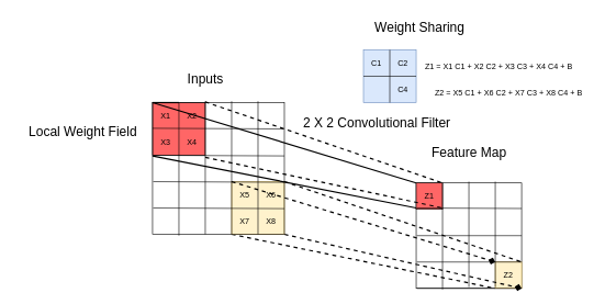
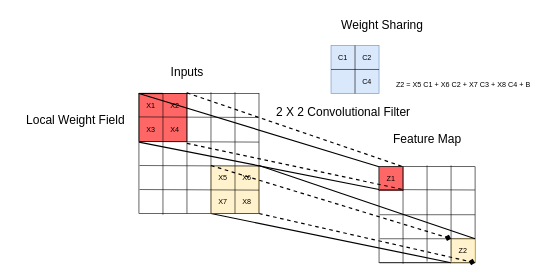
  <mxCell id="0" />
  <mxCell id="1" parent="0" />
- <mxCell id="2" value="" style="endArrow=none;html=1;strokeWidth=2;rounded=0;exitX=0;exitY=1;exitDx=0;exitDy=0;entryX=0;entryY=1;entryDx=0;entryDy=0;dashed=1;" edge="1" parent="1" source="48" target="50"><mxGeometry width="50" height="50" relative="1" as="geometry"><mxPoint x="631" y="585" as="sourcePoint" /><mxPoint x="1031" y="707" as="targetPoint" /></mxGeometry></mxCell>
+ <mxCell id="2" value="" style="endArrow=none;html=1;strokeWidth=2;rounded=0;exitX=0;exitY=1;exitDx=0;exitDy=0;entryX=0;entryY=1;entryDx=0;entryDy=0;dashed=0;" edge="1" parent="1" source="48" target="50"><mxGeometry width="50" height="50" relative="1" as="geometry"><mxPoint x="631" y="585" as="sourcePoint" /><mxPoint x="1031" y="707" as="targetPoint" /></mxGeometry></mxCell>
  <mxCell id="3" value="" style="whiteSpace=wrap;html=1;aspect=fixed;fillStyle=auto;fillColor=none;" vertex="1" parent="1"><mxGeometry x="631" y="277" width="160" height="160" as="geometry" /></mxCell>
  <mxCell id="4" value="" style="rounded=0;whiteSpace=wrap;html=1;fillColor=#fff2cc;strokeColor=#d6b656;" vertex="1" parent="1"><mxGeometry x="751" y="397" width="40" height="40" as="geometry" /></mxCell>
  <mxCell id="5" value="" style="endArrow=diamond;html=1;strokeWidth=2;rounded=0;exitX=1;exitY=1;exitDx=0;exitDy=0;entryX=1;entryY=1;entryDx=0;entryDy=0;dashed=1;" edge="1" parent="1" source="49" target="50"><mxGeometry width="50" height="50" relative="1" as="geometry"><mxPoint x="481" y="575" as="sourcePoint" /><mxPoint x="881" y="657" as="targetPoint" /></mxGeometry></mxCell>
  <mxCell id="6" value="" style="whiteSpace=wrap;html=1;aspect=fixed;fillColor=#fff2cc;strokeColor=#d6b656;" vertex="1" parent="1"><mxGeometry x="351" y="275" width="80" height="80" as="geometry" /></mxCell>
  <mxCell id="7" value="" style="whiteSpace=wrap;html=1;aspect=fixed;fillColor=#FF6666;" vertex="1" parent="1"><mxGeometry x="631" y="277" width="40" height="40" as="geometry" /></mxCell>
  <mxCell id="8" value="" style="whiteSpace=wrap;html=1;aspect=fixed;fillColor=#FF6666;" vertex="1" parent="1"><mxGeometry x="231" y="155" width="80" height="80" as="geometry" /></mxCell>
  <mxCell id="9" value="X1" style="text;html=1;align=center;verticalAlign=middle;whiteSpace=wrap;rounded=0;" vertex="1" parent="1"><mxGeometry x="231" y="155" width="40" height="40" as="geometry" /></mxCell>
  <mxCell id="10" value="X2" style="text;html=1;align=center;verticalAlign=middle;whiteSpace=wrap;rounded=0;" vertex="1" parent="1"><mxGeometry x="271" y="155" width="40" height="40" as="geometry" /></mxCell>
  <mxCell id="11" value="" style="whiteSpace=wrap;html=1;aspect=fixed;fillStyle=auto;fillColor=none;" vertex="1" parent="1"><mxGeometry x="231" y="155" width="200" height="200" as="geometry" /></mxCell>
  <mxCell id="12" value="" style="endArrow=none;html=1;rounded=0;entryX=0;entryY=0.195;entryDx=0;entryDy=0;entryPerimeter=0;exitX=0.995;exitY=0.2;exitDx=0;exitDy=0;exitPerimeter=0;" edge="1" parent="1" source="11" target="11"><mxGeometry width="50" height="50" relative="1" as="geometry"><mxPoint x="451" y="295" as="sourcePoint" /><mxPoint x="241" y="195" as="targetPoint" /></mxGeometry></mxCell>
  <mxCell id="13" value="" style="endArrow=none;html=1;rounded=0;entryX=0;entryY=0.195;entryDx=0;entryDy=0;entryPerimeter=0;exitX=0.995;exitY=0.2;exitDx=0;exitDy=0;exitPerimeter=0;" edge="1" parent="1"><mxGeometry width="50" height="50" relative="1" as="geometry"><mxPoint x="431" y="236" as="sourcePoint" /><mxPoint x="232" y="235" as="targetPoint" /></mxGeometry></mxCell>
  <mxCell id="14" value="" style="endArrow=none;html=1;rounded=0;entryX=0;entryY=0.195;entryDx=0;entryDy=0;entryPerimeter=0;exitX=0.995;exitY=0.2;exitDx=0;exitDy=0;exitPerimeter=0;" edge="1" parent="1"><mxGeometry width="50" height="50" relative="1" as="geometry"><mxPoint x="431" y="276" as="sourcePoint" /><mxPoint x="232" y="275" as="targetPoint" /></mxGeometry></mxCell>
  <mxCell id="15" value="" style="endArrow=none;html=1;rounded=0;entryX=0;entryY=0.195;entryDx=0;entryDy=0;entryPerimeter=0;exitX=0.995;exitY=0.2;exitDx=0;exitDy=0;exitPerimeter=0;" edge="1" parent="1"><mxGeometry width="50" height="50" relative="1" as="geometry"><mxPoint x="431" y="316" as="sourcePoint" /><mxPoint x="232" y="315" as="targetPoint" /></mxGeometry></mxCell>
  <mxCell id="16" value="" style="endArrow=none;html=1;rounded=0;entryX=0.2;entryY=0;entryDx=0;entryDy=0;entryPerimeter=0;exitX=0.2;exitY=1.01;exitDx=0;exitDy=0;exitPerimeter=0;" edge="1" parent="1" source="11" target="11"><mxGeometry width="50" height="50" relative="1" as="geometry"><mxPoint x="750" y="286" as="sourcePoint" /><mxPoint x="551" y="285" as="targetPoint" /></mxGeometry></mxCell>
  <mxCell id="17" value="" style="endArrow=none;html=1;rounded=0;entryX=0.2;entryY=0;entryDx=0;entryDy=0;entryPerimeter=0;exitX=0.2;exitY=1.01;exitDx=0;exitDy=0;exitPerimeter=0;" edge="1" parent="1"><mxGeometry width="50" height="50" relative="1" as="geometry"><mxPoint x="311" y="355" as="sourcePoint" /><mxPoint x="311" y="153" as="targetPoint" /></mxGeometry></mxCell>
  <mxCell id="18" value="" style="endArrow=none;html=1;rounded=0;entryX=0.2;entryY=0;entryDx=0;entryDy=0;entryPerimeter=0;exitX=0.2;exitY=1.01;exitDx=0;exitDy=0;exitPerimeter=0;" edge="1" parent="1"><mxGeometry width="50" height="50" relative="1" as="geometry"><mxPoint x="351" y="355" as="sourcePoint" /><mxPoint x="351" y="153" as="targetPoint" /></mxGeometry></mxCell>
  <mxCell id="19" value="" style="endArrow=none;html=1;rounded=0;entryX=0.2;entryY=0;entryDx=0;entryDy=0;entryPerimeter=0;exitX=0.2;exitY=1.01;exitDx=0;exitDy=0;exitPerimeter=0;" edge="1" parent="1"><mxGeometry width="50" height="50" relative="1" as="geometry"><mxPoint x="391" y="355" as="sourcePoint" /><mxPoint x="391" y="153" as="targetPoint" /></mxGeometry></mxCell>
  <mxCell id="20" value="" style="endArrow=none;html=1;rounded=0;entryX=0;entryY=0.195;entryDx=0;entryDy=0;entryPerimeter=0;exitX=0.995;exitY=0.2;exitDx=0;exitDy=0;exitPerimeter=0;" edge="1" parent="1"><mxGeometry width="50" height="50" relative="1" as="geometry"><mxPoint x="791" y="315.8" as="sourcePoint" /><mxPoint x="631.8" y="315" as="targetPoint" /></mxGeometry></mxCell>
  <mxCell id="21" value="" style="endArrow=none;html=1;rounded=0;entryX=0;entryY=0.195;entryDx=0;entryDy=0;entryPerimeter=0;" edge="1" parent="1"><mxGeometry width="50" height="50" relative="1" as="geometry"><mxPoint x="791" y="357" as="sourcePoint" /><mxPoint x="632" y="357" as="targetPoint" /></mxGeometry></mxCell>
  <mxCell id="22" value="" style="endArrow=none;html=1;rounded=0;entryX=0;entryY=0.195;entryDx=0;entryDy=0;entryPerimeter=0;" edge="1" parent="1"><mxGeometry width="50" height="50" relative="1" as="geometry"><mxPoint x="791" y="397" as="sourcePoint" /><mxPoint x="632" y="397" as="targetPoint" /></mxGeometry></mxCell>
  <mxCell id="23" value="" style="endArrow=none;html=1;rounded=0;entryX=0;entryY=0.195;entryDx=0;entryDy=0;entryPerimeter=0;" edge="1" parent="1"><mxGeometry width="50" height="50" relative="1" as="geometry"><mxPoint x="791" y="437" as="sourcePoint" /><mxPoint x="632" y="437" as="targetPoint" /></mxGeometry></mxCell>
  <mxCell id="24" value="" style="endArrow=none;html=1;rounded=0;entryX=0.2;entryY=0;entryDx=0;entryDy=0;entryPerimeter=0;exitX=0.2;exitY=1.01;exitDx=0;exitDy=0;exitPerimeter=0;" edge="1" parent="1"><mxGeometry width="50" height="50" relative="1" as="geometry"><mxPoint x="671" y="438.6" as="sourcePoint" /><mxPoint x="671" y="277" as="targetPoint" /></mxGeometry></mxCell>
  <mxCell id="25" value="" style="endArrow=none;html=1;rounded=0;entryX=0.2;entryY=0;entryDx=0;entryDy=0;entryPerimeter=0;" edge="1" parent="1"><mxGeometry width="50" height="50" relative="1" as="geometry"><mxPoint x="711" y="435" as="sourcePoint" /><mxPoint x="711" y="275" as="targetPoint" /></mxGeometry></mxCell>
  <mxCell id="26" value="" style="endArrow=none;html=1;rounded=0;entryX=0.2;entryY=0;entryDx=0;entryDy=0;entryPerimeter=0;" edge="1" parent="1"><mxGeometry width="50" height="50" relative="1" as="geometry"><mxPoint x="751" y="435" as="sourcePoint" /><mxPoint x="751" y="275" as="targetPoint" /></mxGeometry></mxCell>
  <mxCell id="27" value="" style="endArrow=none;html=1;strokeWidth=2;rounded=0;exitX=0.4;exitY=-0.005;exitDx=0;exitDy=0;exitPerimeter=0;entryX=0.25;entryY=0;entryDx=0;entryDy=0;dashed=1;" edge="1" parent="1" source="11" target="3"><mxGeometry width="50" height="50" relative="1" as="geometry"><mxPoint x="311" y="105" as="sourcePoint" /><mxPoint x="361" y="55" as="targetPoint" /></mxGeometry></mxCell>
  <mxCell id="28" value="" style="endArrow=none;html=1;strokeWidth=2;rounded=0;exitX=0.4;exitY=-0.005;exitDx=0;exitDy=0;exitPerimeter=0;" edge="1" parent="1"><mxGeometry width="50" height="50" relative="1" as="geometry"><mxPoint x="231" y="236" as="sourcePoint" /><mxPoint x="631" y="315" as="targetPoint" /></mxGeometry></mxCell>
  <mxCell id="29" value="" style="endArrow=none;html=1;strokeWidth=2;rounded=0;exitX=0.4;exitY=-0.005;exitDx=0;exitDy=0;exitPerimeter=0;dashed=1;" edge="1" parent="1"><mxGeometry width="50" height="50" relative="1" as="geometry"><mxPoint x="311" y="238" as="sourcePoint" /><mxPoint x="671" y="315" as="targetPoint" /></mxGeometry></mxCell>
  <mxCell id="30" value="" style="endArrow=none;html=1;strokeWidth=2;rounded=0;exitX=0;exitY=0;exitDx=0;exitDy=0;entryX=0;entryY=0;entryDx=0;entryDy=0;" edge="1" parent="1" source="11" target="3"><mxGeometry width="50" height="50" relative="1" as="geometry"><mxPoint x="231" y="155" as="sourcePoint" /><mxPoint x="631" y="155" as="targetPoint" /></mxGeometry></mxCell>
  <mxCell id="31" value="&lt;font style=&quot;font-size: 20px;&quot;&gt;Inputs&lt;/font&gt;" style="text;html=1;align=center;verticalAlign=middle;resizable=0;points=[];autosize=1;strokeColor=none;fillColor=none;" vertex="1" parent="1"><mxGeometry x="271" y="98" width="80" height="40" as="geometry" /></mxCell>
  <mxCell id="32" value="&lt;font style=&quot;font-size: 20px;&quot;&gt;Feature Map&lt;/font&gt;" style="text;html=1;align=center;verticalAlign=middle;resizable=0;points=[];autosize=1;strokeColor=none;fillColor=none;" vertex="1" parent="1"><mxGeometry x="641" y="210" width="140" height="40" as="geometry" /></mxCell>
  <mxCell id="33" value="&lt;font style=&quot;font-size: 20px;&quot;&gt;2 X 2 Convolutional Filter&lt;/font&gt;" style="text;html=1;align=center;verticalAlign=middle;resizable=0;points=[];autosize=1;strokeColor=none;fillColor=none;" vertex="1" parent="1"><mxGeometry x="446" y="165" width="250" height="40" as="geometry" /></mxCell>
  <mxCell id="34" value="&lt;font style=&quot;font-size: 20px;&quot;&gt;Local Weight Field&lt;/font&gt;" style="text;html=1;align=center;verticalAlign=middle;resizable=0;points=[];autosize=1;strokeColor=none;fillColor=none;" vertex="1" parent="1"><mxGeometry x="20" y="178" width="210" height="40" as="geometry" /></mxCell>
  <mxCell id="35" value="" style="endArrow=none;html=1;strokeWidth=2;rounded=0;exitX=0.4;exitY=-0.005;exitDx=0;exitDy=0;exitPerimeter=0;entryX=0;entryY=0;entryDx=0;entryDy=0;" edge="1" parent="1" target="10"><mxGeometry width="50" height="50" relative="1" as="geometry"><mxPoint x="231" y="155" as="sourcePoint" /><mxPoint x="631" y="277" as="targetPoint" /></mxGeometry></mxCell>
  <mxCell id="36" value="X3" style="text;html=1;align=center;verticalAlign=middle;whiteSpace=wrap;rounded=0;" vertex="1" parent="1"><mxGeometry x="231" y="195" width="40" height="40" as="geometry" /></mxCell>
  <mxCell id="37" value="X4" style="text;html=1;align=center;verticalAlign=middle;whiteSpace=wrap;rounded=0;" vertex="1" parent="1"><mxGeometry x="271" y="195" width="40" height="40" as="geometry" /></mxCell>
  <mxCell id="38" value="Z1" style="text;html=1;align=center;verticalAlign=middle;whiteSpace=wrap;rounded=0;" vertex="1" parent="1"><mxGeometry x="631" y="277" width="40" height="40" as="geometry" /></mxCell>
  <mxCell id="39" value="" style="whiteSpace=wrap;html=1;aspect=fixed;fillColor=#dae8fc;strokeColor=#6c8ebf;" vertex="1" parent="1"><mxGeometry x="551" y="75" width="80" height="80" as="geometry" /></mxCell>
  <mxCell id="40" value="" style="endArrow=none;html=1;rounded=0;entryX=1;entryY=0.5;entryDx=0;entryDy=0;exitX=0;exitY=0.5;exitDx=0;exitDy=0;" edge="1" parent="1" source="39" target="39"><mxGeometry width="50" height="50" relative="1" as="geometry"><mxPoint x="481" y="135" as="sourcePoint" /><mxPoint x="531" y="85" as="targetPoint" /></mxGeometry></mxCell>
  <mxCell id="41" value="" style="endArrow=none;html=1;rounded=0;entryX=0.5;entryY=1;entryDx=0;entryDy=0;exitX=0.5;exitY=0;exitDx=0;exitDy=0;" edge="1" parent="1" source="39" target="39"><mxGeometry width="50" height="50" relative="1" as="geometry"><mxPoint x="711" y="105" as="sourcePoint" /><mxPoint x="791" y="105" as="targetPoint" /></mxGeometry></mxCell>
  <mxCell id="42" value="C1" style="text;html=1;align=center;verticalAlign=middle;whiteSpace=wrap;rounded=0;" vertex="1" parent="1"><mxGeometry x="551" y="75" width="40" height="40" as="geometry" /></mxCell>
  <mxCell id="43" value="C2" style="text;html=1;align=center;verticalAlign=middle;whiteSpace=wrap;rounded=0;" vertex="1" parent="1"><mxGeometry x="591" y="75" width="40" height="40" as="geometry" /></mxCell>
  <mxCell id="44" value="C4" style="text;html=1;align=center;verticalAlign=middle;whiteSpace=wrap;rounded=0;" vertex="1" parent="1"><mxGeometry x="591" y="115" width="40" height="40" as="geometry" /></mxCell>
- <mxCell id="45" value="Z1 = X1 C1 + X2 C2 + X3 C3 + X4 C4 + B" style="text;html=1;align=center;verticalAlign=middle;resizable=0;points=[];autosize=1;strokeColor=none;fillColor=none;" vertex="1" parent="1"><mxGeometry x="631" y="85" width="250" height="30" as="geometry" /></mxCell>
  <mxCell id="46" value="X5" style="text;html=1;align=center;verticalAlign=middle;whiteSpace=wrap;rounded=0;" vertex="1" parent="1"><mxGeometry x="351" y="275" width="40" height="40" as="geometry" /></mxCell>
  <mxCell id="47" value="X6" style="text;html=1;align=center;verticalAlign=middle;whiteSpace=wrap;rounded=0;" vertex="1" parent="1"><mxGeometry x="391" y="275" width="40" height="40" as="geometry" /></mxCell>
  <mxCell id="48" value="X7" style="text;html=1;align=center;verticalAlign=middle;whiteSpace=wrap;rounded=0;" vertex="1" parent="1"><mxGeometry x="351" y="315" width="40" height="40" as="geometry" /></mxCell>
  <mxCell id="49" value="X8" style="text;html=1;align=center;verticalAlign=middle;whiteSpace=wrap;rounded=0;" vertex="1" parent="1"><mxGeometry x="391" y="315" width="40" height="40" as="geometry" /></mxCell>
  <mxCell id="50" value="Z2" style="text;html=1;align=center;verticalAlign=middle;whiteSpace=wrap;rounded=0;" vertex="1" parent="1"><mxGeometry x="751" y="397" width="40" height="40" as="geometry" /></mxCell>
  <mxCell id="51" value="" style="endArrow=diamond;html=1;strokeWidth=2;rounded=0;exitX=0;exitY=0;exitDx=0;exitDy=0;entryX=0;entryY=0;entryDx=0;entryDy=0;dashed=1;" edge="1" parent="1" source="46" target="50"><mxGeometry width="50" height="50" relative="1" as="geometry"><mxPoint x="541" y="475" as="sourcePoint" /><mxPoint x="941" y="554" as="targetPoint" /></mxGeometry></mxCell>
- <mxCell id="52" value="" style="endArrow=none;html=1;strokeWidth=2;rounded=0;exitX=1;exitY=0;exitDx=0;exitDy=0;entryX=1;entryY=0;entryDx=0;entryDy=0;dashed=1;" edge="1" parent="1" source="47" target="50"><mxGeometry width="50" height="50" relative="1" as="geometry"><mxPoint x="801" y="585" as="sourcePoint" /><mxPoint x="1201" y="667" as="targetPoint" /></mxGeometry></mxCell>
+ <mxCell id="52" value="" style="endArrow=none;html=1;strokeWidth=2;rounded=0;exitX=1;exitY=0;exitDx=0;exitDy=0;entryX=1;entryY=0;entryDx=0;entryDy=0;dashed=0;" edge="1" parent="1" source="47" target="50"><mxGeometry width="50" height="50" relative="1" as="geometry"><mxPoint x="801" y="585" as="sourcePoint" /><mxPoint x="1201" y="667" as="targetPoint" /></mxGeometry></mxCell>
  <mxCell id="53" value="Z2 = X5 C1 + X6 C2 + X7 C3 + X8 C4 + B" style="text;html=1;align=center;verticalAlign=middle;resizable=0;points=[];autosize=1;strokeColor=none;fillColor=none;" vertex="1" parent="1"><mxGeometry x="646" y="125" width="250" height="30" as="geometry" /></mxCell>
  <mxCell id="54" value="&lt;font style=&quot;font-size: 20px;&quot;&gt;Weight Sharing&lt;/font&gt;" style="text;html=1;align=center;verticalAlign=middle;resizable=0;points=[];autosize=1;strokeColor=none;fillColor=none;" vertex="1" parent="1"><mxGeometry x="556" y="20" width="160" height="40" as="geometry" /></mxCell>
